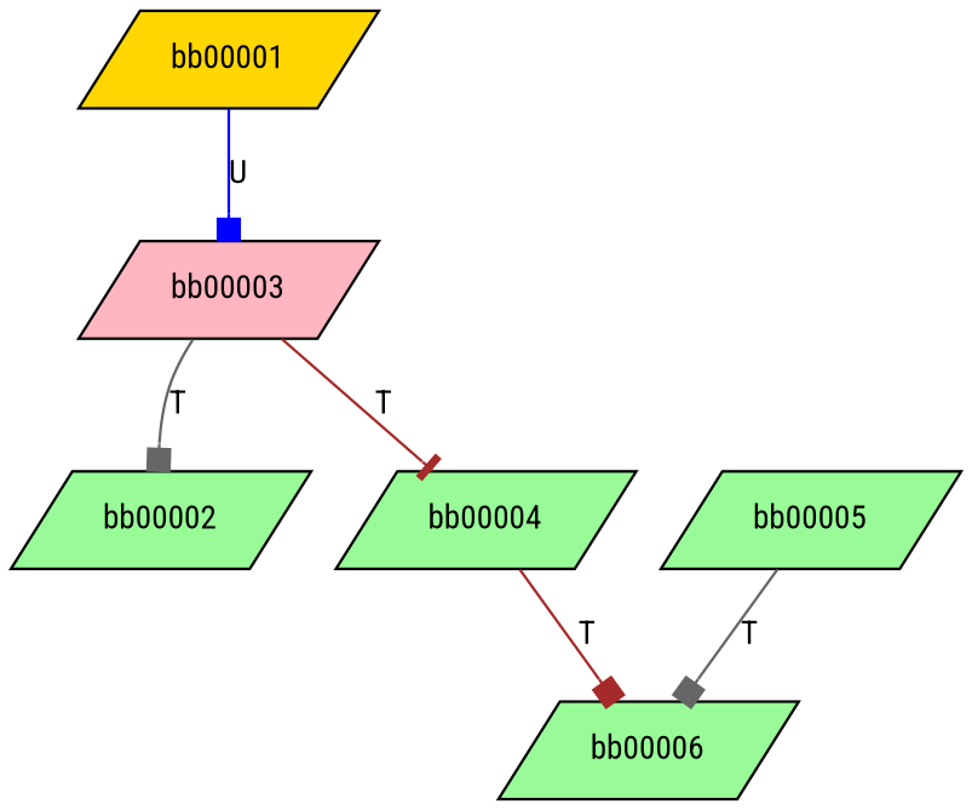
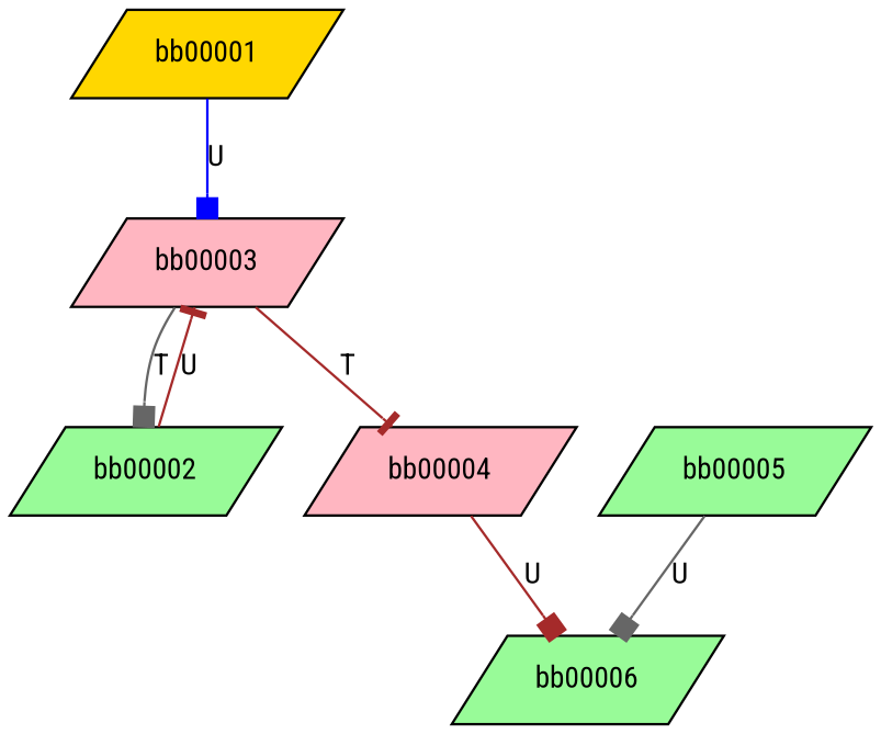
  digraph {
    fontname="Roboto Condensed"
    nodesep=0.175
    rankdir=TB
    node [argix=-1 dataspec=na fillcolor=palegreen fontname="Roboto Condensed" fontsize=12 ntype="node" shape=parallelogram style=filled]
    edge [argix=-1 arrowhead=box color=brown dataspec=u1 etype=U fontname="Roboto Condensed" fontsize=12 order=0]
    n1 [fillcolor=gold label=bb00001]
    n2 [fillcolor=lightpink label=bb00003]
    n3 [label=bb00002]
-   n4 [label=bb00004]
+   n4 [fillcolor=lightpink label=bb00004]
    n5 [label=bb00006]
    n6 [label=bb00005]
    n1 -> n2 [color=blue label=U]
    n2 -> n3 [color=gray40 etype=T label=T]
    n2 -> n4 [arrowhead=tee etype=F label=T]
-   n4 -> n5 [label=T]
-   n6 -> n5 [color=gray40 label=T]
+   n3 -> n2 [arrowhead=tee label=U]
+   n4 -> n5 [label=U]
+   n6 -> n5 [color=gray40 label=U]
  }
